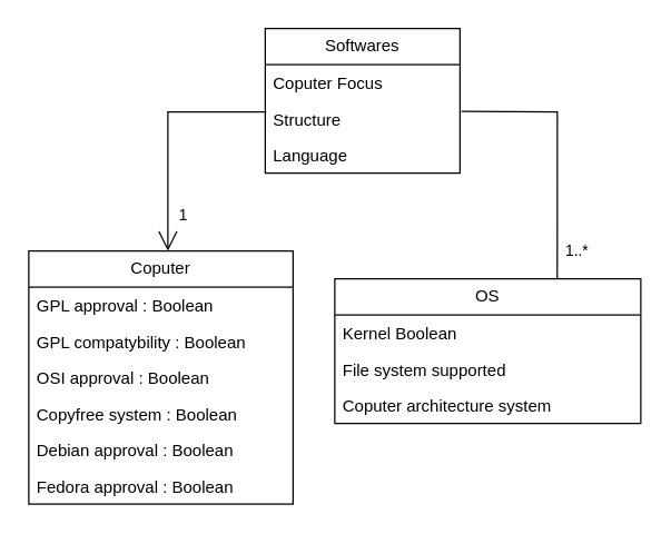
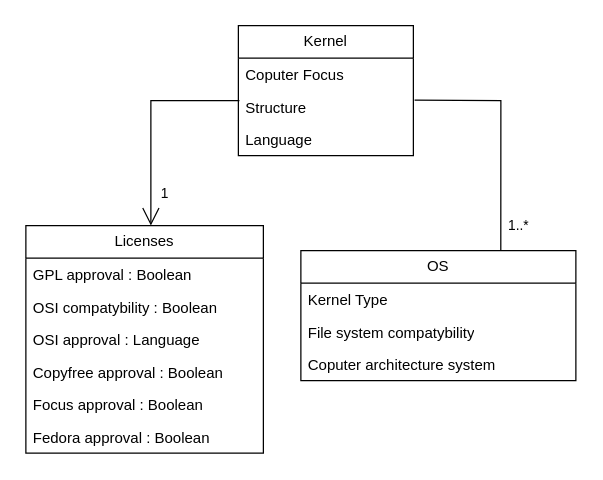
  <mxCell id="0" />
  <mxCell id="1" parent="0" />
- <mxCell id="2" value="Coputer" style="swimlane;fontStyle=0;childLayout=stackLayout;horizontal=1;startSize=26;fillColor=none;horizontalStack=0;resizeParent=1;resizeParentMax=0;resizeLast=0;collapsible=1;marginBottom=0;whiteSpace=wrap;html=1;" vertex="1" parent="1"><mxGeometry x="20" y="180" width="190" height="182" as="geometry" /></mxCell>
+ <mxCell id="2" value="Licenses" style="swimlane;fontStyle=0;childLayout=stackLayout;horizontal=1;startSize=26;fillColor=none;horizontalStack=0;resizeParent=1;resizeParentMax=0;resizeLast=0;collapsible=1;marginBottom=0;whiteSpace=wrap;html=1;" vertex="1" parent="1"><mxGeometry x="20" y="180" width="190" height="182" as="geometry" /></mxCell>
  <mxCell id="3" value="&lt;div&gt;GPL approval : Boolean&lt;br&gt;&lt;/div&gt;" style="text;strokeColor=none;fillColor=none;align=left;verticalAlign=top;spacingLeft=4;spacingRight=4;overflow=hidden;rotatable=0;points=[[0,0.5],[1,0.5]];portConstraint=eastwest;whiteSpace=wrap;html=1;" vertex="1" parent="2"><mxGeometry y="26" width="190" height="26" as="geometry" /></mxCell>
- <mxCell id="4" value="&lt;div&gt;GPL compatybility : Boolean&lt;/div&gt;&amp;nbsp;" style="text;strokeColor=none;fillColor=none;align=left;verticalAlign=top;spacingLeft=4;spacingRight=4;overflow=hidden;rotatable=0;points=[[0,0.5],[1,0.5]];portConstraint=eastwest;whiteSpace=wrap;html=1;" vertex="1" parent="2"><mxGeometry y="52" width="190" height="26" as="geometry" /></mxCell>
- <mxCell id="5" value="OSI approval : Boolean" style="text;strokeColor=none;fillColor=none;align=left;verticalAlign=top;spacingLeft=4;spacingRight=4;overflow=hidden;rotatable=0;points=[[0,0.5],[1,0.5]];portConstraint=eastwest;whiteSpace=wrap;html=1;" vertex="1" parent="2"><mxGeometry y="78" width="190" height="26" as="geometry" /></mxCell>
- <mxCell id="6" value="Copyfree system : Boolean" style="text;strokeColor=none;fillColor=none;align=left;verticalAlign=top;spacingLeft=4;spacingRight=4;overflow=hidden;rotatable=0;points=[[0,0.5],[1,0.5]];portConstraint=eastwest;whiteSpace=wrap;html=1;" vertex="1" parent="2"><mxGeometry y="104" width="190" height="26" as="geometry" /></mxCell>
- <mxCell id="7" value="Debian approval : Boolean" style="text;strokeColor=none;fillColor=none;align=left;verticalAlign=top;spacingLeft=4;spacingRight=4;overflow=hidden;rotatable=0;points=[[0,0.5],[1,0.5]];portConstraint=eastwest;whiteSpace=wrap;html=1;" vertex="1" parent="2"><mxGeometry y="130" width="190" height="26" as="geometry" /></mxCell>
+ <mxCell id="4" value="&lt;div&gt;OSI compatybility : Boolean&lt;/div&gt;&amp;nbsp;" style="text;strokeColor=none;fillColor=none;align=left;verticalAlign=top;spacingLeft=4;spacingRight=4;overflow=hidden;rotatable=0;points=[[0,0.5],[1,0.5]];portConstraint=eastwest;whiteSpace=wrap;html=1;" vertex="1" parent="2"><mxGeometry y="52" width="190" height="26" as="geometry" /></mxCell>
+ <mxCell id="5" value="OSI approval : Language" style="text;strokeColor=none;fillColor=none;align=left;verticalAlign=top;spacingLeft=4;spacingRight=4;overflow=hidden;rotatable=0;points=[[0,0.5],[1,0.5]];portConstraint=eastwest;whiteSpace=wrap;html=1;" vertex="1" parent="2"><mxGeometry y="78" width="190" height="26" as="geometry" /></mxCell>
+ <mxCell id="6" value="Copyfree approval : Boolean" style="text;strokeColor=none;fillColor=none;align=left;verticalAlign=top;spacingLeft=4;spacingRight=4;overflow=hidden;rotatable=0;points=[[0,0.5],[1,0.5]];portConstraint=eastwest;whiteSpace=wrap;html=1;" vertex="1" parent="2"><mxGeometry y="104" width="190" height="26" as="geometry" /></mxCell>
+ <mxCell id="7" value="Focus approval : Boolean" style="text;strokeColor=none;fillColor=none;align=left;verticalAlign=top;spacingLeft=4;spacingRight=4;overflow=hidden;rotatable=0;points=[[0,0.5],[1,0.5]];portConstraint=eastwest;whiteSpace=wrap;html=1;" vertex="1" parent="2"><mxGeometry y="130" width="190" height="26" as="geometry" /></mxCell>
  <mxCell id="8" value="Fedora approval : Boolean" style="text;strokeColor=none;fillColor=none;align=left;verticalAlign=top;spacingLeft=4;spacingRight=4;overflow=hidden;rotatable=0;points=[[0,0.5],[1,0.5]];portConstraint=eastwest;whiteSpace=wrap;html=1;" vertex="1" parent="2"><mxGeometry y="156" width="190" height="26" as="geometry" /></mxCell>
  <mxCell id="9" value="OS" style="swimlane;fontStyle=0;childLayout=stackLayout;horizontal=1;startSize=26;fillColor=none;horizontalStack=0;resizeParent=1;resizeParentMax=0;resizeLast=0;collapsible=1;marginBottom=0;whiteSpace=wrap;html=1;" vertex="1" parent="1"><mxGeometry x="240" y="200" width="220" height="104" as="geometry" /></mxCell>
- <mxCell id="10" value="&lt;div&gt;Kernel Boolean&lt;br&gt;&lt;/div&gt;" style="text;strokeColor=none;fillColor=none;align=left;verticalAlign=top;spacingLeft=4;spacingRight=4;overflow=hidden;rotatable=0;points=[[0,0.5],[1,0.5]];portConstraint=eastwest;whiteSpace=wrap;html=1;" vertex="1" parent="9"><mxGeometry y="26" width="220" height="26" as="geometry" /></mxCell>
- <mxCell id="11" value="File system supported" style="text;strokeColor=none;fillColor=none;align=left;verticalAlign=top;spacingLeft=4;spacingRight=4;overflow=hidden;rotatable=0;points=[[0,0.5],[1,0.5]];portConstraint=eastwest;whiteSpace=wrap;html=1;" vertex="1" parent="9"><mxGeometry y="52" width="220" height="26" as="geometry" /></mxCell>
+ <mxCell id="10" value="&lt;div&gt;Kernel Type&lt;br&gt;&lt;/div&gt;" style="text;strokeColor=none;fillColor=none;align=left;verticalAlign=top;spacingLeft=4;spacingRight=4;overflow=hidden;rotatable=0;points=[[0,0.5],[1,0.5]];portConstraint=eastwest;whiteSpace=wrap;html=1;" vertex="1" parent="9"><mxGeometry y="26" width="220" height="26" as="geometry" /></mxCell>
+ <mxCell id="11" value="File system compatybility" style="text;strokeColor=none;fillColor=none;align=left;verticalAlign=top;spacingLeft=4;spacingRight=4;overflow=hidden;rotatable=0;points=[[0,0.5],[1,0.5]];portConstraint=eastwest;whiteSpace=wrap;html=1;" vertex="1" parent="9"><mxGeometry y="52" width="220" height="26" as="geometry" /></mxCell>
  <mxCell id="12" value="Coputer architecture system" style="text;strokeColor=none;fillColor=none;align=left;verticalAlign=top;spacingLeft=4;spacingRight=4;overflow=hidden;rotatable=0;points=[[0,0.5],[1,0.5]];portConstraint=eastwest;whiteSpace=wrap;html=1;" vertex="1" parent="9"><mxGeometry y="78" width="220" height="26" as="geometry" /></mxCell>
- <mxCell id="13" value="Softwares" style="swimlane;fontStyle=0;childLayout=stackLayout;horizontal=1;startSize=26;fillColor=none;horizontalStack=0;resizeParent=1;resizeParentMax=0;resizeLast=0;collapsible=1;marginBottom=0;whiteSpace=wrap;html=1;" vertex="1" parent="1"><mxGeometry x="190" y="20" width="140" height="104" as="geometry" /></mxCell>
+ <mxCell id="13" value="Kernel" style="swimlane;fontStyle=0;childLayout=stackLayout;horizontal=1;startSize=26;fillColor=none;horizontalStack=0;resizeParent=1;resizeParentMax=0;resizeLast=0;collapsible=1;marginBottom=0;whiteSpace=wrap;html=1;" vertex="1" parent="1"><mxGeometry x="190" y="20" width="140" height="104" as="geometry" /></mxCell>
  <mxCell id="14" value="Coputer Focus" style="text;strokeColor=none;fillColor=none;align=left;verticalAlign=top;spacingLeft=4;spacingRight=4;overflow=hidden;rotatable=0;points=[[0,0.5],[1,0.5]];portConstraint=eastwest;whiteSpace=wrap;html=1;" vertex="1" parent="13"><mxGeometry y="26" width="140" height="26" as="geometry" /></mxCell>
  <mxCell id="15" value="Structure" style="text;strokeColor=none;fillColor=none;align=left;verticalAlign=top;spacingLeft=4;spacingRight=4;overflow=hidden;rotatable=0;points=[[0,0.5],[1,0.5]];portConstraint=eastwest;whiteSpace=wrap;html=1;" vertex="1" parent="13"><mxGeometry y="52" width="140" height="26" as="geometry" /></mxCell>
  <mxCell id="16" value="Language" style="text;strokeColor=none;fillColor=none;align=left;verticalAlign=top;spacingLeft=4;spacingRight=4;overflow=hidden;rotatable=0;points=[[0,0.5],[1,0.5]];portConstraint=eastwest;whiteSpace=wrap;html=1;" vertex="1" parent="13"><mxGeometry y="78" width="140" height="26" as="geometry" /></mxCell>
  <mxCell id="17" value="" style="endArrow=none;endFill=1;endSize=12;html=1;rounded=0;exitX=1.007;exitY=0.295;exitDx=0;exitDy=0;entryX=0.727;entryY=0.002;entryDx=0;entryDy=0;entryPerimeter=0;exitPerimeter=0;" edge="1" parent="1" source="15" target="9"><mxGeometry width="160" relative="1" as="geometry"><mxPoint x="180" y="380" as="sourcePoint" /><mxPoint x="359" y="201" as="targetPoint" /><Array as="points"><mxPoint x="400" y="80" /></Array></mxGeometry></mxCell>
  <mxCell id="18" value="1..*" style="edgeLabel;html=1;align=center;verticalAlign=middle;resizable=0;points=[];rotation=0;" vertex="1" connectable="0" parent="17"><mxGeometry x="0.66" y="-2" relative="1" as="geometry"><mxPoint x="16" y="12" as="offset" /></mxGeometry></mxCell>
  <mxCell id="19" value="" style="endArrow=open;endFill=1;endSize=12;html=1;rounded=0;exitX=0.006;exitY=0.307;exitDx=0;exitDy=0;exitPerimeter=0;" edge="1" parent="1" source="15"><mxGeometry width="160" relative="1" as="geometry"><mxPoint x="180" y="390" as="sourcePoint" /><mxPoint x="120" y="180" as="targetPoint" /><Array as="points"><mxPoint x="120" y="80" /></Array></mxGeometry></mxCell>
  <mxCell id="20" value="1" style="edgeLabel;html=1;align=center;verticalAlign=middle;resizable=0;points=[];" vertex="1" connectable="0" parent="19"><mxGeometry x="0.684" y="-1" relative="1" as="geometry"><mxPoint x="11" as="offset" /></mxGeometry></mxCell>
